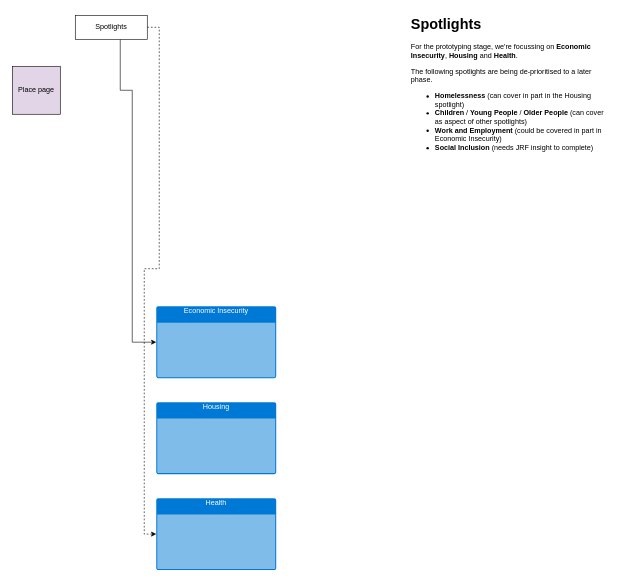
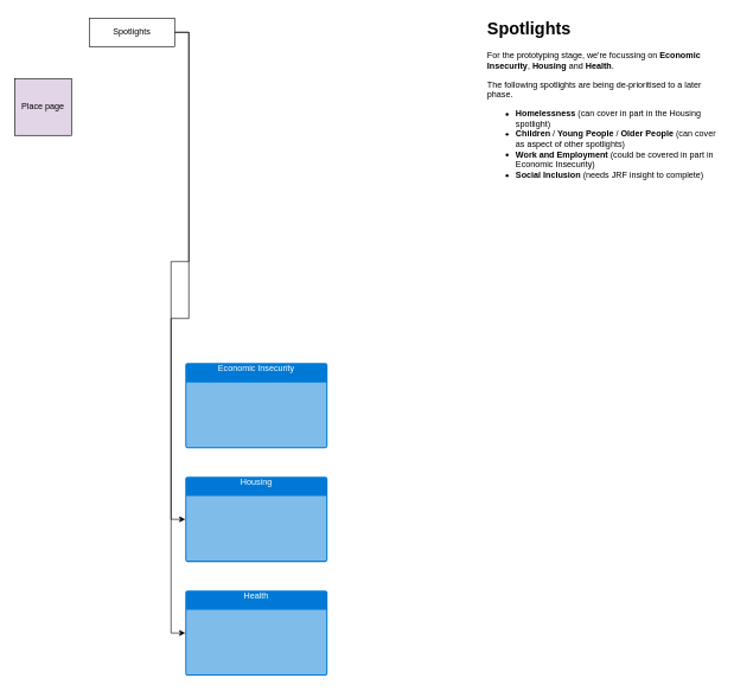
  <mxCell id="0" />
  <mxCell id="1" parent="0" />
  <mxCell id="2" value="Place page" style="whiteSpace=wrap;html=1;aspect=fixed;fillColor=#e1d5e7;" vertex="1" parent="1"><mxGeometry x="20" y="110" width="80" height="80" as="geometry" /></mxCell>
- <mxCell id="3" style="edgeStyle=orthogonalEdgeStyle;rounded=0;orthogonalLoop=1;jettySize=auto;html=1;entryX=0;entryY=0.5;entryDx=0;entryDy=0;entryPerimeter=0;" edge="1" parent="1" source="6" target="7"><mxGeometry relative="1" as="geometry"><Array as="points"><mxPoint x="200" y="150" /><mxPoint x="220" y="150" /></Array></mxGeometry></mxCell>
- <mxCell id="5" style="edgeStyle=orthogonalEdgeStyle;rounded=0;orthogonalLoop=1;jettySize=auto;html=1;entryX=0;entryY=0.5;entryDx=0;entryDy=0;entryPerimeter=0;dashed=1;" edge="1" parent="1" source="6" target="9"><mxGeometry relative="1" as="geometry" /></mxCell>
+ <mxCell id="4" style="edgeStyle=orthogonalEdgeStyle;rounded=0;orthogonalLoop=1;jettySize=auto;html=1;entryX=0;entryY=0.5;entryDx=0;entryDy=0;entryPerimeter=0;" edge="1" parent="1" source="6" target="8"><mxGeometry relative="1" as="geometry" /></mxCell>
+ <mxCell id="5" style="edgeStyle=orthogonalEdgeStyle;rounded=0;orthogonalLoop=1;jettySize=auto;html=1;entryX=0;entryY=0.5;entryDx=0;entryDy=0;entryPerimeter=0;" edge="1" parent="1" source="6" target="9"><mxGeometry relative="1" as="geometry" /></mxCell>
  <mxCell id="6" value="Spotlights" style="rounded=0;whiteSpace=wrap;html=1;" vertex="1" parent="1"><mxGeometry x="125" y="25" width="120" height="40" as="geometry" /></mxCell>
  <mxCell id="7" value="Economic Insecurity" style="html=1;whiteSpace=wrap;strokeColor=none;fillColor=#0079D6;labelPosition=center;verticalLabelPosition=middle;verticalAlign=top;align=center;fontSize=12;outlineConnect=0;spacingTop=-6;fontColor=#FFFFFF;sketch=0;shape=mxgraph.sitemap.page;" vertex="1" parent="1"><mxGeometry x="260" y="510" width="200" height="120" as="geometry" /></mxCell>
  <mxCell id="8" value="Housing" style="html=1;whiteSpace=wrap;strokeColor=none;fillColor=#0079D6;labelPosition=center;verticalLabelPosition=middle;verticalAlign=top;align=center;fontSize=12;outlineConnect=0;spacingTop=-6;fontColor=#FFFFFF;sketch=0;shape=mxgraph.sitemap.page;" vertex="1" parent="1"><mxGeometry x="260" y="670" width="200" height="120" as="geometry" /></mxCell>
  <mxCell id="9" value="Health" style="html=1;whiteSpace=wrap;strokeColor=none;fillColor=#0079D6;labelPosition=center;verticalLabelPosition=middle;verticalAlign=top;align=center;fontSize=12;outlineConnect=0;spacingTop=-6;fontColor=#FFFFFF;sketch=0;shape=mxgraph.sitemap.page;" vertex="1" parent="1"><mxGeometry x="260" y="830" width="200" height="120" as="geometry" /></mxCell>
  <mxCell id="10" value="&lt;h1&gt;Spotlights&lt;/h1&gt;&lt;p&gt;For the prototyping stage, we're focussing on &lt;b&gt;Economic Insecurity&lt;/b&gt;, &lt;b&gt;Housing&lt;/b&gt; and &lt;b&gt;Health&lt;/b&gt;.&lt;/p&gt;&lt;p&gt;The following spotlights are being de-prioritised to a later phase.&lt;/p&gt;&lt;p&gt;&lt;/p&gt;&lt;ul&gt;&lt;li&gt;&lt;b&gt;Homelessness&lt;/b&gt; (can cover in part in the Housing spotlight)&lt;/li&gt;&lt;li&gt;&lt;b&gt;Children&lt;/b&gt; / &lt;b&gt;Young People&lt;/b&gt; / &lt;b&gt;Older People&lt;/b&gt; (can cover as aspect of other spotlights)&lt;/li&gt;&lt;li&gt;&lt;b&gt;Work and Employment&lt;/b&gt; (could be covered in part in Economic Insecurity)&lt;/li&gt;&lt;li&gt;&lt;b&gt;Social Inclusion&lt;/b&gt; (needs JRF insight to complete)&lt;/li&gt;&lt;/ul&gt;&lt;p&gt;&lt;/p&gt;" style="text;html=1;strokeColor=none;fillColor=none;spacing=5;spacingTop=-20;whiteSpace=wrap;overflow=hidden;rounded=0;" vertex="1" parent="1"><mxGeometry x="680" y="20" width="330" height="240" as="geometry" /></mxCell>
